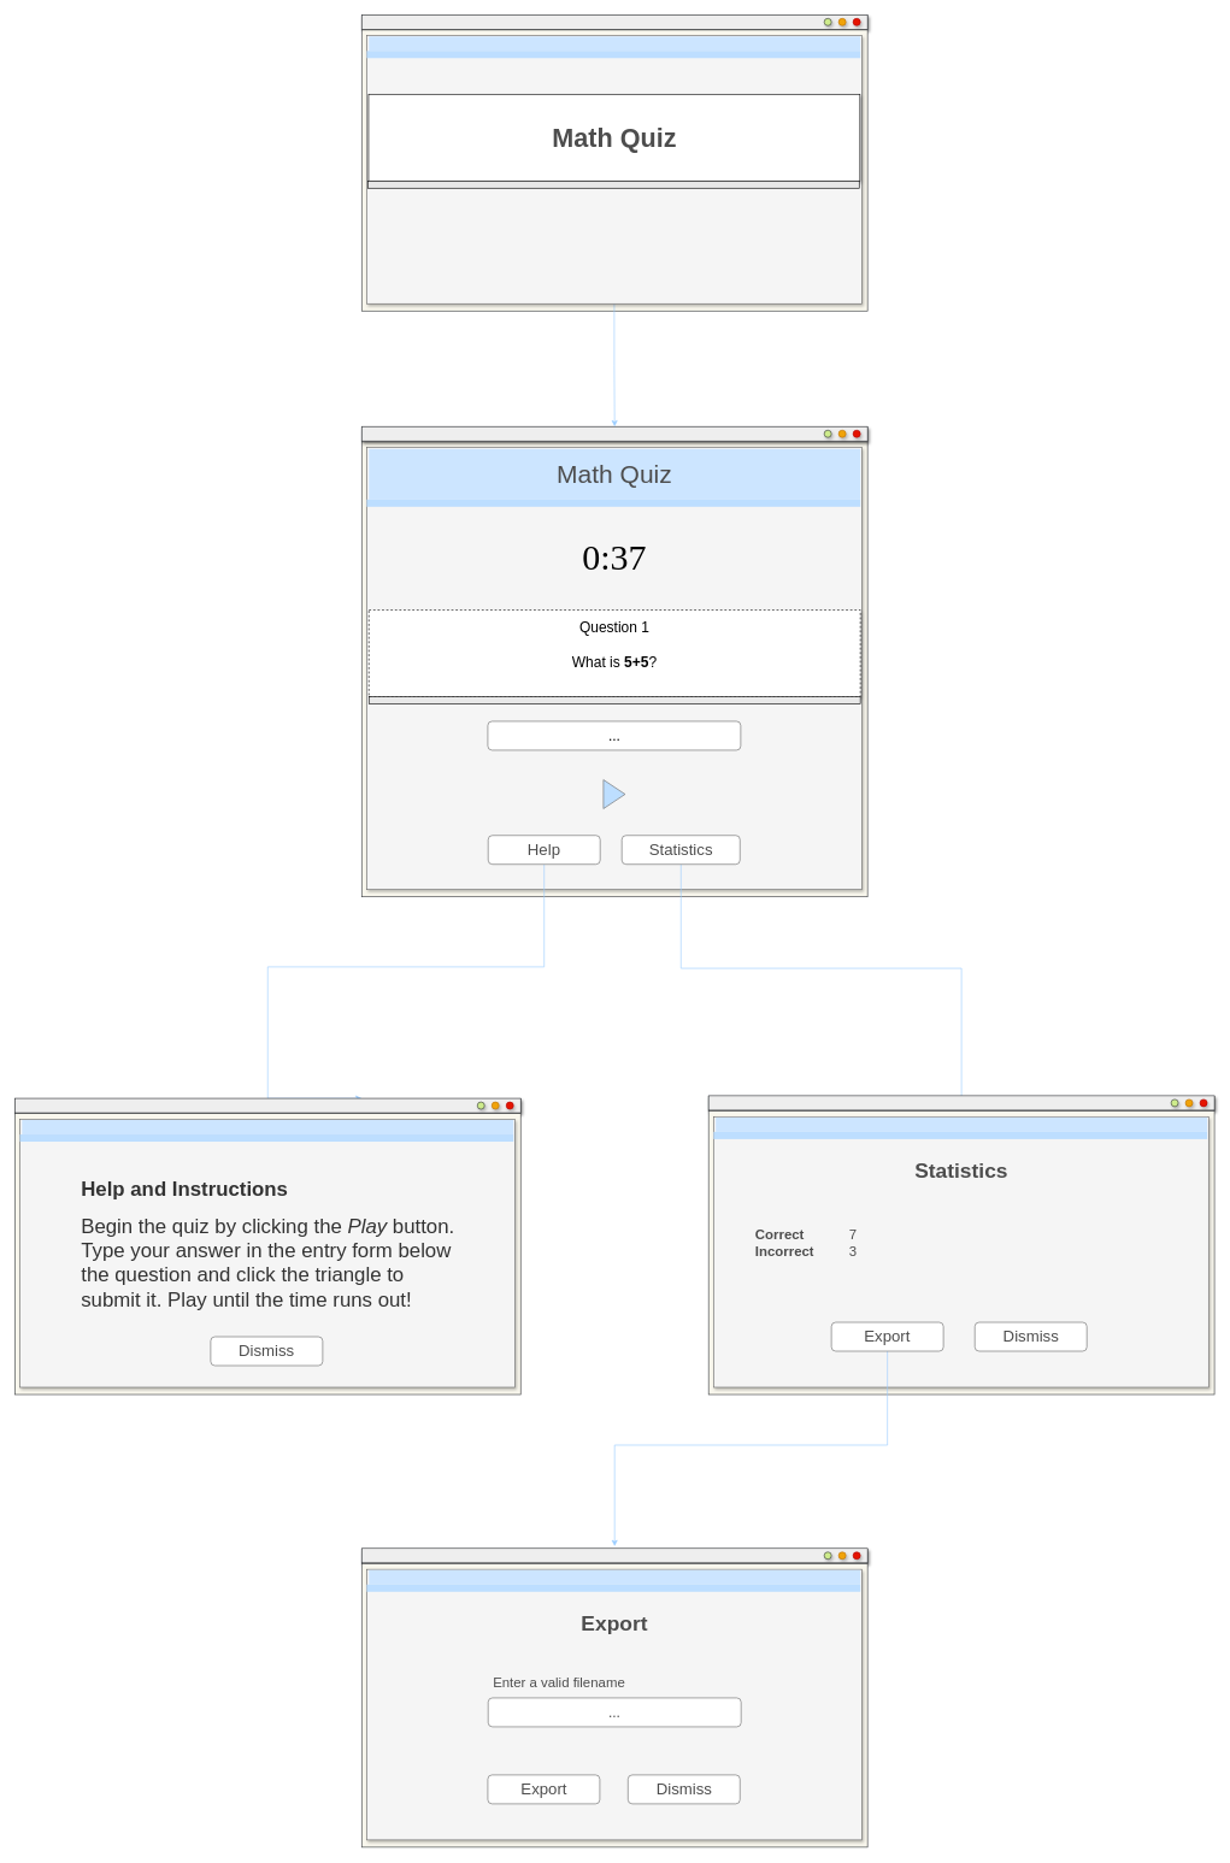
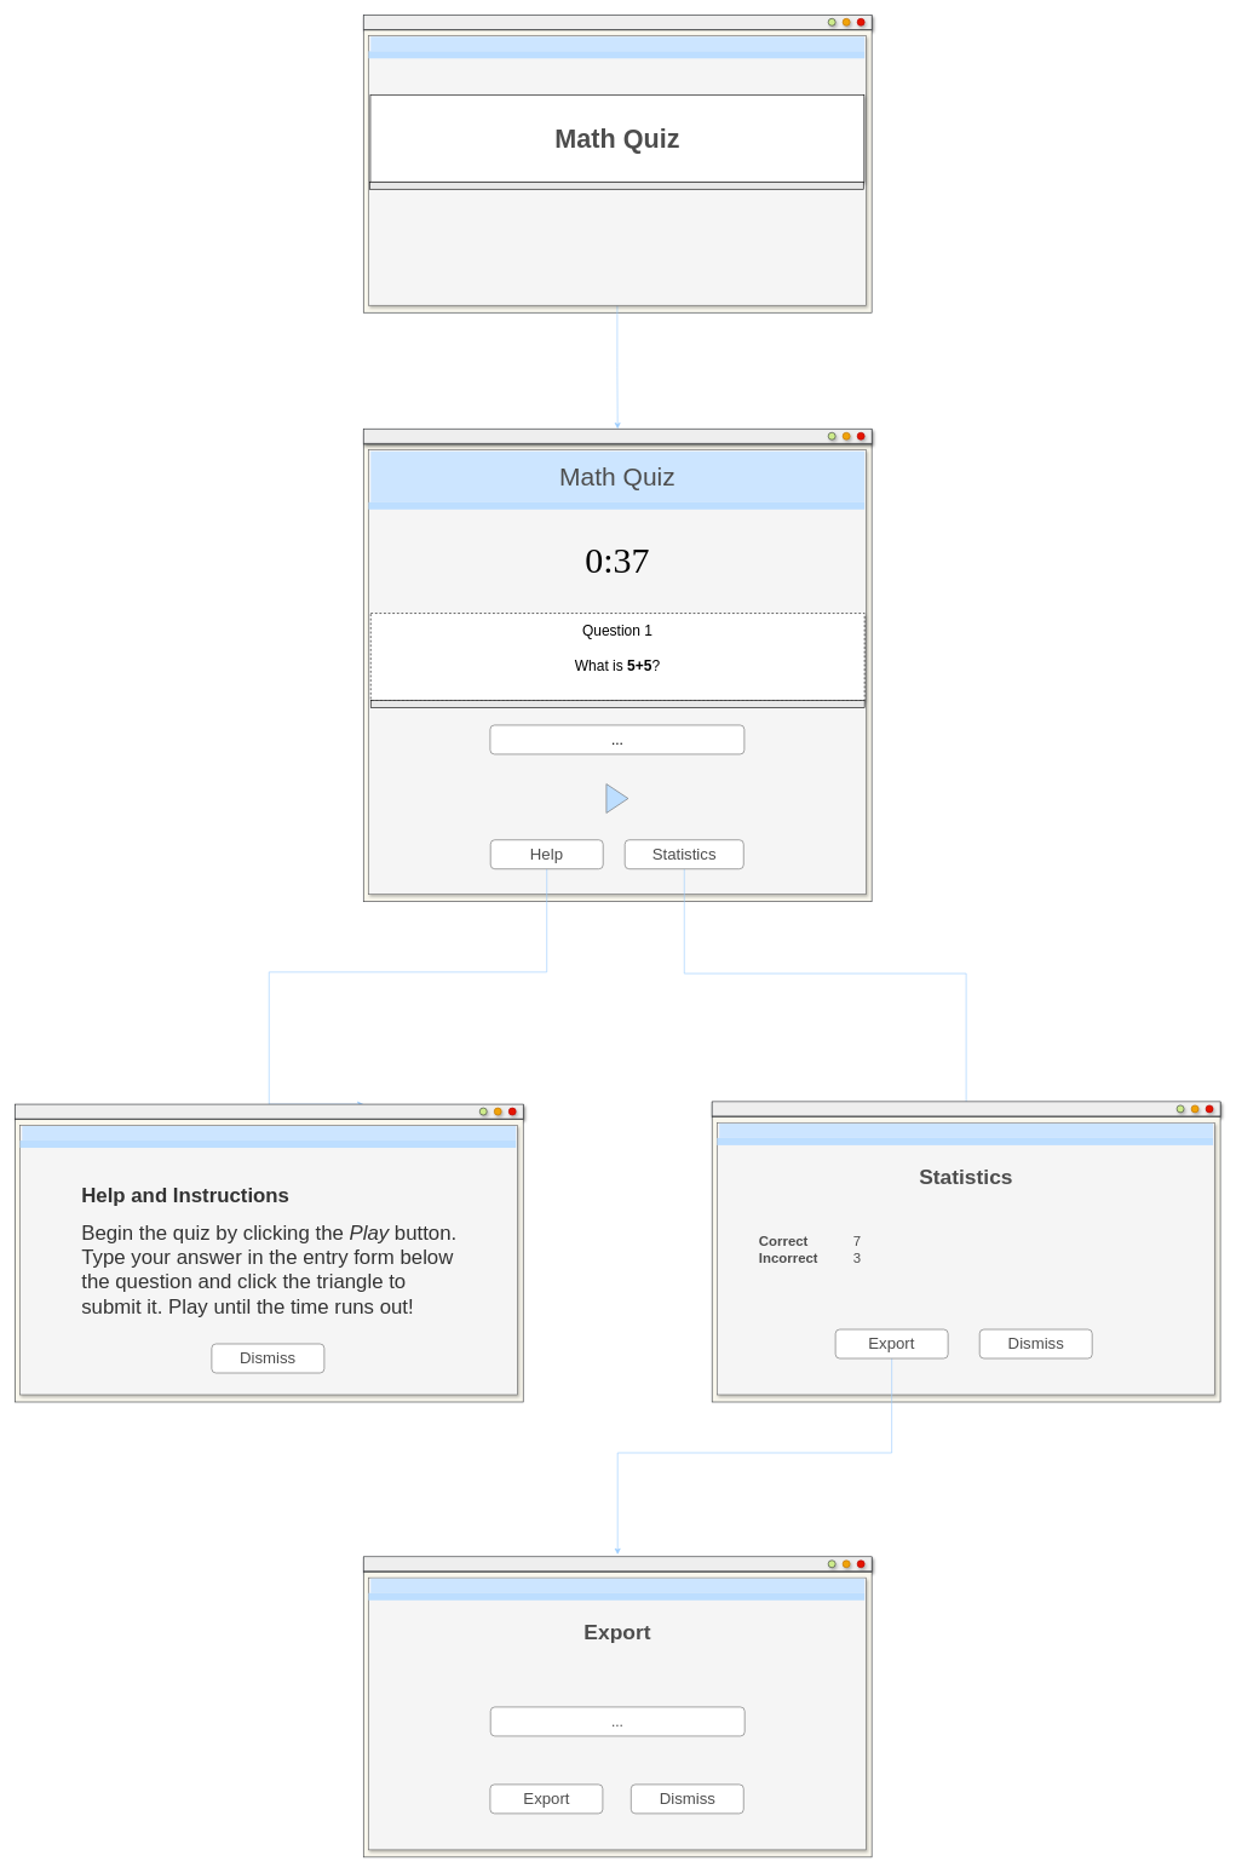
  <mxCell id="0" />
  <mxCell id="1" parent="0" />
  <mxCell id="2" value="" style="whiteSpace=wrap;html=1;fillColor=#f9f7ed;strokeColor=#36393d;" parent="1" vertex="1"><mxGeometry x="500" y="611" width="700" height="630" as="geometry" /></mxCell>
  <mxCell id="3" value="" style="whiteSpace=wrap;html=1;rounded=0;sketch=0;shadow=1;glass=0;fillColor=#f5f5f5;strokeColor=#666666;gradientDirection=east;" parent="1" vertex="1"><mxGeometry x="507" y="619" width="685" height="612" as="geometry" /></mxCell>
  <mxCell id="4" value="" style="rounded=0;whiteSpace=wrap;html=1;shadow=1;glass=0;sketch=0;fillColor=#f9f7ed;strokeColor=#36393d;" parent="1" vertex="1"><mxGeometry x="500" y="591" width="700" height="20" as="geometry" /></mxCell>
  <mxCell id="5" value="" style="rounded=0;whiteSpace=wrap;html=1;shadow=1;glass=0;sketch=0;fillColor=#eeeeee;strokeColor=#36393d;" parent="1" vertex="1"><mxGeometry x="500" y="590" width="700" height="20" as="geometry" /></mxCell>
  <mxCell id="6" value="" style="ellipse;whiteSpace=wrap;html=1;aspect=fixed;rounded=1;shadow=1;glass=0;sketch=0;fillColor=#e51400;strokeColor=#B20000;fontColor=#ffffff;" parent="1" vertex="1"><mxGeometry x="1180" y="595" width="10" height="10" as="geometry" /></mxCell>
  <mxCell id="7" value="" style="ellipse;whiteSpace=wrap;html=1;aspect=fixed;rounded=1;shadow=1;glass=0;sketch=0;fillColor=#f0a30a;strokeColor=#BD7000;fontColor=#ffffff;" parent="1" vertex="1"><mxGeometry x="1160" y="595" width="10" height="10" as="geometry" /></mxCell>
  <mxCell id="8" value="" style="ellipse;whiteSpace=wrap;html=1;aspect=fixed;rounded=1;shadow=1;glass=0;sketch=0;fillColor=#cdeb8b;strokeColor=#36393d;" parent="1" vertex="1"><mxGeometry x="1140" y="595" width="10" height="10" as="geometry" /></mxCell>
  <mxCell id="9" value="&lt;h3&gt;&lt;font face=&quot;Verdana&quot; color=&quot;#000000&quot;&gt;&lt;span style=&quot;font-size: 50px ; font-weight: 400&quot;&gt;0:37&lt;/span&gt;&lt;/font&gt;&lt;/h3&gt;" style="text;html=1;strokeColor=none;fillColor=none;align=center;verticalAlign=middle;whiteSpace=wrap;rounded=0;" parent="1" vertex="1"><mxGeometry x="830" y="760" width="40" height="20" as="geometry" /></mxCell>
  <mxCell id="10" value="&lt;font color=&quot;#000000&quot;&gt;&lt;span style=&quot;font-size: 20px&quot;&gt;Question 1&lt;br&gt;&lt;br&gt;What is &lt;b&gt;5+5&lt;/b&gt;?&lt;br&gt;&lt;br&gt;&lt;/span&gt;&lt;/font&gt;" style="rounded=0;whiteSpace=wrap;html=1;fillColor=#FFFFFF;shadow=1;dashed=1;" parent="1" vertex="1"><mxGeometry x="510" y="844" width="680" height="120" as="geometry" /></mxCell>
  <mxCell id="11" value="" style="rounded=0;whiteSpace=wrap;html=1;fillColor=#E8E8E8;" parent="1" vertex="1"><mxGeometry x="510" y="964" width="680" height="10" as="geometry" /></mxCell>
  <mxCell id="12" value="&lt;span style=&quot;color: rgb(0 , 0 , 0) ; font-size: 20px&quot;&gt;...&lt;/span&gt;" style="rounded=1;whiteSpace=wrap;html=1;fillColor=#FFFFFF;strokeColor=#696969;" parent="1" vertex="1"><mxGeometry x="674.5" y="998" width="350" height="40" as="geometry" /></mxCell>
  <mxCell id="13" value="" style="rounded=0;whiteSpace=wrap;html=1;shadow=0;strokeColor=none;fillColor=#CCE5FF;" parent="1" vertex="1"><mxGeometry x="510" y="621" width="680" height="70" as="geometry" /></mxCell>
  <mxCell id="14" value="" style="rounded=0;whiteSpace=wrap;html=1;shadow=0;strokeColor=none;fillColor=#BDDEFF;" parent="1" vertex="1"><mxGeometry x="507" y="691" width="683" height="10" as="geometry" /></mxCell>
  <mxCell id="15" value="&lt;p&gt;&lt;font style=&quot;font-size: 35px ; font-weight: normal&quot; color=&quot;#4d4d4d&quot;&gt;Math Quiz&lt;/font&gt;&lt;/p&gt;" style="text;html=1;strokeColor=none;align=center;verticalAlign=middle;whiteSpace=wrap;rounded=0;shadow=0;" parent="1" vertex="1"><mxGeometry x="510" y="646" width="680" height="20" as="geometry" /></mxCell>
  <mxCell id="16" style="edgeStyle=orthogonalEdgeStyle;rounded=0;orthogonalLoop=1;jettySize=auto;html=1;strokeColor=#99CCFF;" parent="1" source="17" edge="1"><mxGeometry relative="1" as="geometry"><mxPoint x="500" y="1520" as="targetPoint" /><Array as="points"><mxPoint x="752" y="1338" /><mxPoint x="370" y="1338" /><mxPoint x="370" y="1520" /></Array></mxGeometry></mxCell>
  <mxCell id="17" value="&lt;font style=&quot;font-size: 22px&quot; color=&quot;#4d4d4d&quot;&gt;Help&lt;/font&gt;" style="rounded=1;whiteSpace=wrap;html=1;fillColor=#FFFFFF;strokeColor=#696969;" parent="1" vertex="1"><mxGeometry x="675" y="1156" width="155" height="40" as="geometry" /></mxCell>
  <mxCell id="18" value="" style="triangle;whiteSpace=wrap;html=1;rounded=0;shadow=0;strokeColor=#696969;fillColor=#BDDEFF;" parent="1" vertex="1"><mxGeometry x="834.5" y="1079" width="30" height="40" as="geometry" /></mxCell>
  <mxCell id="19" style="edgeStyle=orthogonalEdgeStyle;rounded=0;orthogonalLoop=1;jettySize=auto;html=1;strokeColor=#99CCFF;" parent="1" source="20" edge="1"><mxGeometry relative="1" as="geometry"><mxPoint x="1330" y="1530" as="targetPoint" /><Array as="points"><mxPoint x="942" y="1340" /><mxPoint x="1330" y="1340" /><mxPoint x="1330" y="1520" /></Array></mxGeometry></mxCell>
  <mxCell id="20" value="&lt;font style=&quot;font-size: 22px&quot; color=&quot;#4d4d4d&quot;&gt;Statistics&lt;/font&gt;" style="rounded=1;whiteSpace=wrap;html=1;fillColor=#FFFFFF;strokeColor=#696969;" parent="1" vertex="1"><mxGeometry x="860" y="1156" width="163.5" height="40" as="geometry" /></mxCell>
  <mxCell id="21" value="" style="rounded=0;whiteSpace=wrap;html=1;shadow=1;glass=0;sketch=0;fillColor=#f9f7ed;strokeColor=#36393d;" parent="1" vertex="1"><mxGeometry x="20" y="1521" width="700" height="20" as="geometry" /></mxCell>
  <mxCell id="22" value="" style="rounded=0;whiteSpace=wrap;html=1;shadow=1;glass=0;sketch=0;fillColor=#eeeeee;strokeColor=#36393d;" parent="1" vertex="1"><mxGeometry x="20" y="1520" width="700" height="20" as="geometry" /></mxCell>
  <mxCell id="23" value="" style="ellipse;whiteSpace=wrap;html=1;aspect=fixed;rounded=1;shadow=1;glass=0;sketch=0;fillColor=#e51400;strokeColor=#B20000;fontColor=#ffffff;" parent="1" vertex="1"><mxGeometry x="700" y="1525" width="10" height="10" as="geometry" /></mxCell>
  <mxCell id="24" value="" style="ellipse;whiteSpace=wrap;html=1;aspect=fixed;rounded=1;shadow=1;glass=0;sketch=0;fillColor=#f0a30a;strokeColor=#BD7000;fontColor=#ffffff;" parent="1" vertex="1"><mxGeometry x="680" y="1525" width="10" height="10" as="geometry" /></mxCell>
  <mxCell id="25" value="" style="ellipse;whiteSpace=wrap;html=1;aspect=fixed;rounded=1;shadow=1;glass=0;sketch=0;fillColor=#cdeb8b;strokeColor=#36393d;" parent="1" vertex="1"><mxGeometry x="660" y="1525" width="10" height="10" as="geometry" /></mxCell>
  <mxCell id="26" value="" style="whiteSpace=wrap;html=1;fillColor=#f9f7ed;strokeColor=#36393d;" parent="1" vertex="1"><mxGeometry x="20" y="1541" width="700" height="389" as="geometry" /></mxCell>
  <mxCell id="27" value="" style="whiteSpace=wrap;html=1;rounded=0;sketch=0;shadow=1;glass=0;fillColor=#f5f5f5;strokeColor=#666666;gradientDirection=east;" parent="1" vertex="1"><mxGeometry x="27" y="1549" width="685" height="371" as="geometry" /></mxCell>
  <mxCell id="28" value="" style="rounded=0;whiteSpace=wrap;html=1;shadow=0;strokeColor=none;fillColor=#CCE5FF;" parent="1" vertex="1"><mxGeometry x="30" y="1550" width="680" height="20" as="geometry" /></mxCell>
  <mxCell id="29" value="" style="rounded=0;whiteSpace=wrap;html=1;shadow=0;strokeColor=none;fillColor=#BDDEFF;" parent="1" vertex="1"><mxGeometry x="27" y="1570" width="683" height="10" as="geometry" /></mxCell>
  <mxCell id="30" value="&lt;h1 style=&quot;font-size: 28px&quot;&gt;&lt;font style=&quot;font-size: 28px&quot;&gt;Help and Instructions&lt;/font&gt;&lt;/h1&gt;&lt;div style=&quot;font-size: 28px&quot;&gt;&lt;font style=&quot;font-size: 28px&quot;&gt;Begin the quiz by clicking the &lt;i&gt;Play&lt;/i&gt; button. Type your answer in the entry form below the question and click the triangle to submit it. Play until the time runs out!&lt;/font&gt;&lt;/div&gt;" style="text;html=1;strokeColor=none;fillColor=none;spacing=5;spacingTop=-20;whiteSpace=wrap;overflow=hidden;rounded=0;fontSize=29;fontColor=#333333;" parent="1" vertex="1"><mxGeometry x="106.75" y="1619.75" width="526.5" height="203.25" as="geometry" /></mxCell>
  <mxCell id="31" value="&lt;font color=&quot;#4d4d4d&quot;&gt;&lt;span style=&quot;font-size: 22px&quot;&gt;Dismiss&lt;/span&gt;&lt;/font&gt;" style="rounded=1;whiteSpace=wrap;html=1;fillColor=#FFFFFF;strokeColor=#696969;" parent="1" vertex="1"><mxGeometry x="291" y="1850" width="155" height="40" as="geometry" /></mxCell>
  <mxCell id="32" value="" style="rounded=0;whiteSpace=wrap;html=1;shadow=1;glass=0;sketch=0;fillColor=#f9f7ed;strokeColor=#36393d;" parent="1" vertex="1"><mxGeometry x="500" y="21" width="700" height="20" as="geometry" /></mxCell>
  <mxCell id="33" value="" style="rounded=0;whiteSpace=wrap;html=1;shadow=1;glass=0;sketch=0;fillColor=#eeeeee;strokeColor=#36393d;" parent="1" vertex="1"><mxGeometry x="500" y="20" width="700" height="20" as="geometry" /></mxCell>
  <mxCell id="34" value="" style="ellipse;whiteSpace=wrap;html=1;aspect=fixed;rounded=1;shadow=1;glass=0;sketch=0;fillColor=#e51400;strokeColor=#B20000;fontColor=#ffffff;" parent="1" vertex="1"><mxGeometry x="1180" y="25" width="10" height="10" as="geometry" /></mxCell>
  <mxCell id="35" value="" style="ellipse;whiteSpace=wrap;html=1;aspect=fixed;rounded=1;shadow=1;glass=0;sketch=0;fillColor=#f0a30a;strokeColor=#BD7000;fontColor=#ffffff;" parent="1" vertex="1"><mxGeometry x="1160" y="25" width="10" height="10" as="geometry" /></mxCell>
  <mxCell id="36" value="" style="ellipse;whiteSpace=wrap;html=1;aspect=fixed;rounded=1;shadow=1;glass=0;sketch=0;fillColor=#cdeb8b;strokeColor=#36393d;" parent="1" vertex="1"><mxGeometry x="1140" y="25" width="10" height="10" as="geometry" /></mxCell>
  <mxCell id="37" value="" style="whiteSpace=wrap;html=1;fillColor=#f9f7ed;strokeColor=#36393d;" parent="1" vertex="1"><mxGeometry x="500" y="41" width="700" height="389" as="geometry" /></mxCell>
  <mxCell id="38" style="edgeStyle=orthogonalEdgeStyle;rounded=0;orthogonalLoop=1;jettySize=auto;html=1;entryX=0.5;entryY=0;entryDx=0;entryDy=0;strokeColor=#99CCFF;fontSize=29;fontColor=#4D4D4D;" parent="1" source="39" target="5" edge="1"><mxGeometry relative="1" as="geometry" /></mxCell>
  <mxCell id="39" value="" style="whiteSpace=wrap;html=1;rounded=0;sketch=0;shadow=1;glass=0;fillColor=#f5f5f5;strokeColor=#666666;gradientDirection=east;" parent="1" vertex="1"><mxGeometry x="507" y="49" width="685" height="371" as="geometry" /></mxCell>
  <mxCell id="40" value="" style="rounded=0;whiteSpace=wrap;html=1;shadow=0;strokeColor=none;fillColor=#CCE5FF;" parent="1" vertex="1"><mxGeometry x="510" y="50" width="680" height="20" as="geometry" /></mxCell>
  <mxCell id="41" value="" style="rounded=0;whiteSpace=wrap;html=1;shadow=0;strokeColor=none;fillColor=#BDDEFF;" parent="1" vertex="1"><mxGeometry x="507" y="70" width="683" height="10" as="geometry" /></mxCell>
  <mxCell id="42" value="&lt;font&gt;&lt;b&gt;&lt;font style=&quot;font-size: 36px&quot;&gt;Math Quiz&lt;/font&gt;&lt;/b&gt;&lt;br&gt;&lt;/font&gt;" style="rounded=0;whiteSpace=wrap;html=1;fillColor=#FFFFFF;shadow=1;fontColor=#4D4D4D;" parent="1" vertex="1"><mxGeometry x="509.5" y="130" width="680" height="120" as="geometry" /></mxCell>
  <mxCell id="43" value="" style="rounded=0;whiteSpace=wrap;html=1;fillColor=#E8E8E8;" parent="1" vertex="1"><mxGeometry x="508.5" y="250" width="680" height="10" as="geometry" /></mxCell>
  <mxCell id="44" value="" style="rounded=0;whiteSpace=wrap;html=1;shadow=1;glass=0;sketch=0;fillColor=#f9f7ed;strokeColor=#36393d;" parent="1" vertex="1"><mxGeometry x="980" y="1517.37" width="700" height="20" as="geometry" /></mxCell>
  <mxCell id="45" value="" style="rounded=0;whiteSpace=wrap;html=1;shadow=1;glass=0;sketch=0;fillColor=#eeeeee;strokeColor=#36393d;" parent="1" vertex="1"><mxGeometry x="980" y="1516.37" width="700" height="20" as="geometry" /></mxCell>
  <mxCell id="46" value="" style="ellipse;whiteSpace=wrap;html=1;aspect=fixed;rounded=1;shadow=1;glass=0;sketch=0;fillColor=#e51400;strokeColor=#B20000;fontColor=#ffffff;" parent="1" vertex="1"><mxGeometry x="1660" y="1521.37" width="10" height="10" as="geometry" /></mxCell>
  <mxCell id="47" value="" style="ellipse;whiteSpace=wrap;html=1;aspect=fixed;rounded=1;shadow=1;glass=0;sketch=0;fillColor=#f0a30a;strokeColor=#BD7000;fontColor=#ffffff;" parent="1" vertex="1"><mxGeometry x="1640" y="1521.37" width="10" height="10" as="geometry" /></mxCell>
  <mxCell id="48" value="" style="ellipse;whiteSpace=wrap;html=1;aspect=fixed;rounded=1;shadow=1;glass=0;sketch=0;fillColor=#cdeb8b;strokeColor=#36393d;" parent="1" vertex="1"><mxGeometry x="1620" y="1521.37" width="10" height="10" as="geometry" /></mxCell>
  <mxCell id="49" value="" style="whiteSpace=wrap;html=1;fillColor=#f9f7ed;strokeColor=#36393d;" parent="1" vertex="1"><mxGeometry x="980" y="1537.37" width="700" height="392.63" as="geometry" /></mxCell>
  <mxCell id="50" value="" style="whiteSpace=wrap;html=1;rounded=0;sketch=0;shadow=1;glass=0;fillColor=#f5f5f5;strokeColor=#666666;gradientDirection=east;" parent="1" vertex="1"><mxGeometry x="987" y="1545.37" width="685" height="374.63" as="geometry" /></mxCell>
  <mxCell id="51" value="" style="rounded=0;whiteSpace=wrap;html=1;shadow=0;strokeColor=none;fillColor=#CCE5FF;" parent="1" vertex="1"><mxGeometry x="990" y="1546.37" width="680" height="20" as="geometry" /></mxCell>
  <mxCell id="52" value="" style="rounded=0;whiteSpace=wrap;html=1;shadow=0;strokeColor=none;fillColor=#BDDEFF;" parent="1" vertex="1"><mxGeometry x="987" y="1566.37" width="683" height="10" as="geometry" /></mxCell>
  <mxCell id="53" value="&lt;font color=&quot;#4d4d4d&quot;&gt;&lt;span style=&quot;font-size: 22px&quot;&gt;Dismiss&lt;/span&gt;&lt;/font&gt;" style="rounded=1;whiteSpace=wrap;html=1;fillColor=#FFFFFF;strokeColor=#696969;" parent="1" vertex="1"><mxGeometry x="1348.5" y="1830" width="155" height="40" as="geometry" /></mxCell>
  <mxCell id="54" value="&lt;b&gt;Statistics&lt;/b&gt;" style="text;html=1;strokeColor=none;fillColor=none;align=center;verticalAlign=middle;whiteSpace=wrap;rounded=0;fontSize=29;fontColor=#4D4D4D;" parent="1" vertex="1"><mxGeometry x="990" y="1610" width="680" height="20" as="geometry" /></mxCell>
  <mxCell id="55" value="&lt;h1 style=&quot;font-size: 19px&quot;&gt;&lt;br&gt;&lt;/h1&gt;&lt;div style=&quot;font-size: 19px&quot;&gt;&lt;b&gt;Correct&lt;/b&gt;&lt;/div&gt;&lt;div style=&quot;font-size: 19px&quot;&gt;&lt;b&gt;Incorrect&lt;/b&gt;&lt;/div&gt;" style="text;html=1;strokeColor=none;fillColor=none;spacing=5;spacingTop=-20;whiteSpace=wrap;overflow=hidden;rounded=0;fontSize=29;fontColor=#4D4D4D;" parent="1" vertex="1"><mxGeometry x="1040" y="1660" width="110" height="320" as="geometry" /></mxCell>
  <mxCell id="56" value="&lt;h1 style=&quot;font-size: 19px&quot;&gt;&lt;span style=&quot;&quot;&gt;&lt;br&gt;&lt;/span&gt;&lt;/h1&gt;&lt;div style=&quot;font-size: 19px&quot;&gt;7&lt;/div&gt;&lt;div style=&quot;font-size: 19px&quot;&gt;3&lt;/div&gt;" style="text;html=1;strokeColor=none;fillColor=none;spacing=5;spacingTop=-20;whiteSpace=wrap;overflow=hidden;rounded=0;fontSize=29;fontColor=#4D4D4D;fontStyle=0" parent="1" vertex="1"><mxGeometry x="1170" y="1660" width="280" height="100" as="geometry" /></mxCell>
  <mxCell id="57" style="edgeStyle=orthogonalEdgeStyle;rounded=0;orthogonalLoop=1;jettySize=auto;html=1;strokeColor=#99CCFF;fontSize=29;fontColor=#4D4D4D;" parent="1" source="58" edge="1"><mxGeometry relative="1" as="geometry"><mxPoint x="850" y="2140" as="targetPoint" /><Array as="points"><mxPoint x="1228" y="2000" /><mxPoint x="850" y="2000" /></Array></mxGeometry></mxCell>
  <mxCell id="58" value="&lt;font color=&quot;#4d4d4d&quot;&gt;&lt;span style=&quot;font-size: 22px&quot;&gt;Export&lt;/span&gt;&lt;/font&gt;" style="rounded=1;whiteSpace=wrap;html=1;fillColor=#FFFFFF;strokeColor=#696969;" parent="1" vertex="1"><mxGeometry x="1150" y="1830" width="155" height="40" as="geometry" /></mxCell>
  <mxCell id="59" value="" style="rounded=0;whiteSpace=wrap;html=1;shadow=1;glass=0;sketch=0;fillColor=#f9f7ed;strokeColor=#36393d;" parent="1" vertex="1"><mxGeometry x="500" y="2144" width="700" height="20" as="geometry" /></mxCell>
  <mxCell id="60" value="" style="rounded=0;whiteSpace=wrap;html=1;shadow=1;glass=0;sketch=0;fillColor=#eeeeee;strokeColor=#36393d;" parent="1" vertex="1"><mxGeometry x="500" y="2143" width="700" height="20" as="geometry" /></mxCell>
  <mxCell id="61" value="" style="ellipse;whiteSpace=wrap;html=1;aspect=fixed;rounded=1;shadow=1;glass=0;sketch=0;fillColor=#e51400;strokeColor=#B20000;fontColor=#ffffff;" parent="1" vertex="1"><mxGeometry x="1180" y="2148" width="10" height="10" as="geometry" /></mxCell>
  <mxCell id="62" value="" style="ellipse;whiteSpace=wrap;html=1;aspect=fixed;rounded=1;shadow=1;glass=0;sketch=0;fillColor=#f0a30a;strokeColor=#BD7000;fontColor=#ffffff;" parent="1" vertex="1"><mxGeometry x="1160" y="2148" width="10" height="10" as="geometry" /></mxCell>
  <mxCell id="63" value="" style="ellipse;whiteSpace=wrap;html=1;aspect=fixed;rounded=1;shadow=1;glass=0;sketch=0;fillColor=#cdeb8b;strokeColor=#36393d;" parent="1" vertex="1"><mxGeometry x="1140" y="2148" width="10" height="10" as="geometry" /></mxCell>
  <mxCell id="64" value="" style="whiteSpace=wrap;html=1;fillColor=#f9f7ed;strokeColor=#36393d;" parent="1" vertex="1"><mxGeometry x="500" y="2164" width="700" height="392.63" as="geometry" /></mxCell>
  <mxCell id="65" value="" style="whiteSpace=wrap;html=1;rounded=0;sketch=0;shadow=1;glass=0;fillColor=#f5f5f5;strokeColor=#666666;gradientDirection=east;" parent="1" vertex="1"><mxGeometry x="507" y="2172" width="685" height="374.63" as="geometry" /></mxCell>
  <mxCell id="66" value="" style="rounded=0;whiteSpace=wrap;html=1;shadow=0;strokeColor=none;fillColor=#CCE5FF;" parent="1" vertex="1"><mxGeometry x="510" y="2173" width="680" height="20" as="geometry" /></mxCell>
  <mxCell id="67" value="" style="rounded=0;whiteSpace=wrap;html=1;shadow=0;strokeColor=none;fillColor=#BDDEFF;" parent="1" vertex="1"><mxGeometry x="507" y="2193" width="683" height="10" as="geometry" /></mxCell>
  <mxCell id="68" value="&lt;font color=&quot;#4d4d4d&quot;&gt;&lt;span style=&quot;font-size: 22px&quot;&gt;Dismiss&lt;/span&gt;&lt;/font&gt;" style="rounded=1;whiteSpace=wrap;html=1;fillColor=#FFFFFF;strokeColor=#696969;" parent="1" vertex="1"><mxGeometry x="868.5" y="2456.63" width="155" height="40" as="geometry" /></mxCell>
  <mxCell id="69" value="&lt;b&gt;Export&lt;/b&gt;" style="text;html=1;strokeColor=none;fillColor=none;align=center;verticalAlign=middle;whiteSpace=wrap;rounded=0;fontSize=29;fontColor=#4D4D4D;" parent="1" vertex="1"><mxGeometry x="510" y="2236.63" width="680" height="20" as="geometry" /></mxCell>
  <mxCell id="70" value="&lt;font color=&quot;#4d4d4d&quot;&gt;&lt;span style=&quot;font-size: 22px&quot;&gt;Export&lt;/span&gt;&lt;/font&gt;" style="rounded=1;whiteSpace=wrap;html=1;fillColor=#FFFFFF;strokeColor=#696969;" parent="1" vertex="1"><mxGeometry x="674.5" y="2456.63" width="155" height="40" as="geometry" /></mxCell>
  <mxCell id="71" value="&lt;span style=&quot;font-size: 20px&quot;&gt;...&lt;/span&gt;" style="rounded=1;whiteSpace=wrap;html=1;fillColor=#FFFFFF;strokeColor=#696969;fontColor=#4D4D4D;" parent="1" vertex="1"><mxGeometry x="675" y="2350" width="350" height="40" as="geometry" /></mxCell>
- <mxCell id="72" value="&lt;font style=&quot;font-size: 19px;&quot;&gt;Enter a valid filename&lt;/font&gt;" style="text;html=1;strokeColor=none;fillColor=none;align=left;verticalAlign=middle;whiteSpace=wrap;rounded=0;fontSize=19;fontColor=#4D4D4D;" parent="1" vertex="1"><mxGeometry x="680" y="2320" width="340" height="20" as="geometry" /></mxCell>
